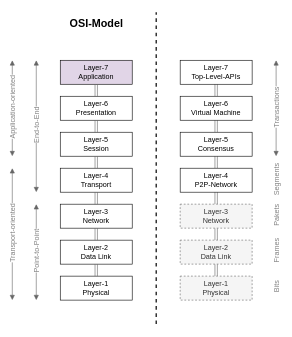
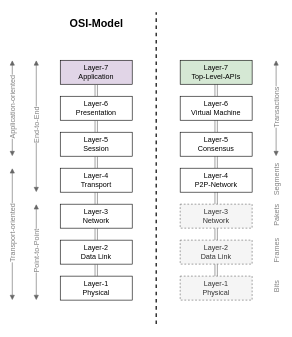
  <mxCell id="0" />
  <mxCell id="1" parent="0" />
  <mxCell id="2" value="Layer-7&lt;br&gt;Application" style="rounded=0;whiteSpace=wrap;html=1;fillColor=#e1d5e7;" parent="1" vertex="1"><mxGeometry x="100" y="100" width="120" height="40" as="geometry" /></mxCell>
  <mxCell id="3" value="Layer-6&lt;br&gt;Presentation" style="rounded=0;whiteSpace=wrap;html=1;" parent="1" vertex="1"><mxGeometry x="100" y="160" width="120" height="40" as="geometry" /></mxCell>
  <mxCell id="4" value="Layer-5&lt;br&gt;Session" style="rounded=0;whiteSpace=wrap;html=1;" parent="1" vertex="1"><mxGeometry x="100" y="220" width="120" height="40" as="geometry" /></mxCell>
  <mxCell id="5" value="Layer-4&lt;br&gt;Transport" style="rounded=0;whiteSpace=wrap;html=1;" parent="1" vertex="1"><mxGeometry x="100" y="280" width="120" height="40" as="geometry" /></mxCell>
  <mxCell id="6" value="Layer-3&lt;br&gt;Network" style="rounded=0;whiteSpace=wrap;html=1;" parent="1" vertex="1"><mxGeometry x="100" y="340" width="120" height="40" as="geometry" /></mxCell>
  <mxCell id="7" value="Layer-2&lt;br&gt;Data Link" style="rounded=0;whiteSpace=wrap;html=1;" parent="1" vertex="1"><mxGeometry x="100" y="400" width="120" height="40" as="geometry" /></mxCell>
  <mxCell id="8" value="Layer-1&lt;br&gt;Physical" style="rounded=0;whiteSpace=wrap;html=1;" parent="1" vertex="1"><mxGeometry x="100" y="460" width="120" height="40" as="geometry" /></mxCell>
  <mxCell id="9" style="edgeStyle=none;shape=link;orthogonalLoop=1;jettySize=auto;html=1;entryX=0.5;entryY=0;entryDx=0;entryDy=0;startArrow=block;strokeColor=#666666;fillColor=#f5f5f5;fontSize=18;" parent="1" source="10" target="12" edge="1"><mxGeometry relative="1" as="geometry" /></mxCell>
- <mxCell id="10" value="Layer-7&lt;br&gt;Top-Level-APIs" style="rounded=0;whiteSpace=wrap;html=1;" parent="1" vertex="1"><mxGeometry x="300" y="100" width="120" height="40" as="geometry" /></mxCell>
+ <mxCell id="10" value="Layer-7&lt;br&gt;Top-Level-APIs" style="rounded=0;whiteSpace=wrap;html=1;fillColor=#d5e8d4;" parent="1" vertex="1"><mxGeometry x="300" y="100" width="120" height="40" as="geometry" /></mxCell>
  <mxCell id="11" style="edgeStyle=none;shape=link;orthogonalLoop=1;jettySize=auto;html=1;entryX=0.5;entryY=0;entryDx=0;entryDy=0;startArrow=block;strokeColor=#666666;fillColor=#f5f5f5;fontSize=18;" parent="1" source="12" target="14" edge="1"><mxGeometry relative="1" as="geometry" /></mxCell>
  <mxCell id="12" value="Layer-6&lt;br&gt;Virtual Machine" style="rounded=0;whiteSpace=wrap;html=1;" parent="1" vertex="1"><mxGeometry x="300" y="160" width="120" height="40" as="geometry" /></mxCell>
  <mxCell id="13" style="edgeStyle=none;shape=link;orthogonalLoop=1;jettySize=auto;html=1;entryX=0.5;entryY=0;entryDx=0;entryDy=0;startArrow=block;strokeColor=#666666;fillColor=#f5f5f5;fontSize=18;" parent="1" source="14" target="16" edge="1"><mxGeometry relative="1" as="geometry" /></mxCell>
  <mxCell id="14" value="Layer-5&lt;br&gt;Consensus" style="rounded=0;whiteSpace=wrap;html=1;" parent="1" vertex="1"><mxGeometry x="300" y="220" width="120" height="40" as="geometry" /></mxCell>
  <mxCell id="15" style="edgeStyle=none;shape=link;orthogonalLoop=1;jettySize=auto;html=1;entryX=0.5;entryY=0;entryDx=0;entryDy=0;startArrow=block;strokeColor=#666666;fillColor=#f5f5f5;fontSize=18;" parent="1" source="16" target="30" edge="1"><mxGeometry relative="1" as="geometry" /></mxCell>
  <mxCell id="16" value="Layer-4&lt;br&gt;P2P-Network" style="rounded=0;whiteSpace=wrap;html=1;" parent="1" vertex="1"><mxGeometry x="300" y="280" width="120" height="40" as="geometry" /></mxCell>
  <mxCell id="17" value="" style="endArrow=block;html=1;fontColor=#828282;fillColor=#f5f5f5;strokeColor=#666666;endFill=1;startArrow=block;startFill=1;" parent="1" edge="1"><mxGeometry width="50" height="50" relative="1" as="geometry"><mxPoint x="60" y="320" as="sourcePoint" /><mxPoint x="60" y="100" as="targetPoint" /></mxGeometry></mxCell>
  <mxCell id="18" value="End-to-End" style="text;html=1;align=center;verticalAlign=middle;resizable=0;points=[];;labelBackgroundColor=#ffffff;horizontal=0;fontColor=#828282;" parent="17" vertex="1" connectable="0"><mxGeometry x="0.324" y="-4" relative="1" as="geometry"><mxPoint x="-4" y="35.5" as="offset" /></mxGeometry></mxCell>
  <mxCell id="19" value="" style="endArrow=block;html=1;fontColor=#828282;fillColor=#f5f5f5;strokeColor=#666666;startArrow=block;startFill=1;endFill=1;" parent="1" edge="1"><mxGeometry width="50" height="50" relative="1" as="geometry"><mxPoint x="60" y="500" as="sourcePoint" /><mxPoint x="60" y="340" as="targetPoint" /></mxGeometry></mxCell>
  <mxCell id="20" value="Point-to-Point" style="text;html=1;align=center;verticalAlign=middle;resizable=0;points=[];;labelBackgroundColor=#ffffff;horizontal=0;fontColor=#828282;" parent="19" vertex="1" connectable="0"><mxGeometry x="0.324" y="-4" relative="1" as="geometry"><mxPoint x="-4" y="25.5" as="offset" /></mxGeometry></mxCell>
  <mxCell id="21" value="" style="endArrow=block;html=1;fontColor=#828282;fillColor=#f5f5f5;strokeColor=#666666;startArrow=block;startFill=1;endFill=1;" parent="1" edge="1"><mxGeometry width="50" height="50" relative="1" as="geometry"><mxPoint x="20" y="260" as="sourcePoint" /><mxPoint x="20" y="100" as="targetPoint" /></mxGeometry></mxCell>
  <mxCell id="22" value="Application-oriented" style="text;html=1;align=center;verticalAlign=middle;resizable=0;points=[];;labelBackgroundColor=#ffffff;horizontal=0;fontColor=#828282;" parent="21" vertex="1" connectable="0"><mxGeometry x="0.324" y="-4" relative="1" as="geometry"><mxPoint x="-4" y="25.5" as="offset" /></mxGeometry></mxCell>
  <mxCell id="23" value="" style="endArrow=block;html=1;fontColor=#828282;fillColor=#f5f5f5;strokeColor=#666666;startArrow=block;startFill=1;endFill=1;" parent="1" edge="1"><mxGeometry width="50" height="50" relative="1" as="geometry"><mxPoint x="20" y="500" as="sourcePoint" /><mxPoint x="20" y="280" as="targetPoint" /></mxGeometry></mxCell>
  <mxCell id="24" value="Transport-oriented" style="text;html=1;align=center;verticalAlign=middle;resizable=0;points=[];;labelBackgroundColor=#ffffff;horizontal=0;fontColor=#828282;" parent="23" vertex="1" connectable="0"><mxGeometry x="0.324" y="-4" relative="1" as="geometry"><mxPoint x="-4" y="35.5" as="offset" /></mxGeometry></mxCell>
  <mxCell id="25" value="" style="endArrow=block;html=1;fontColor=#828282;fillColor=#f5f5f5;strokeColor=#666666;endFill=1;startArrow=block;startFill=1;" parent="1" edge="1"><mxGeometry width="50" height="50" relative="1" as="geometry"><mxPoint x="460" y="260" as="sourcePoint" /><mxPoint x="460" y="100" as="targetPoint" /></mxGeometry></mxCell>
  <mxCell id="26" value="Transactions" style="text;html=1;align=center;verticalAlign=middle;resizable=0;points=[];;labelBackgroundColor=#ffffff;horizontal=0;fontColor=#828282;" parent="25" vertex="1" connectable="0"><mxGeometry x="0.324" y="-4" relative="1" as="geometry"><mxPoint x="-4" y="26" as="offset" /></mxGeometry></mxCell>
  <mxCell id="27" value="" style="endArrow=none;html=1;fontColor=#828282;" parent="1" edge="1"><mxGeometry width="50" height="50" relative="1" as="geometry"><mxPoint x="460" y="320" as="sourcePoint" /><mxPoint x="460" y="280" as="targetPoint" /></mxGeometry></mxCell>
  <mxCell id="28" value="Segments" style="text;html=1;align=center;verticalAlign=middle;resizable=0;points=[];;labelBackgroundColor=#ffffff;horizontal=0;fontColor=#828282;" parent="27" vertex="1" connectable="0"><mxGeometry x="0.324" y="-4" relative="1" as="geometry"><mxPoint x="-4" y="6" as="offset" /></mxGeometry></mxCell>
  <mxCell id="29" style="edgeStyle=none;shape=link;orthogonalLoop=1;jettySize=auto;html=1;entryX=0.5;entryY=0;entryDx=0;entryDy=0;startArrow=block;strokeColor=#666666;fillColor=#f5f5f5;fontSize=18;" parent="1" source="30" target="32" edge="1"><mxGeometry relative="1" as="geometry" /></mxCell>
  <mxCell id="30" value="Layer-3&lt;br&gt;Network" style="rounded=0;whiteSpace=wrap;html=1;dashed=1;fillColor=#f5f5f5;strokeColor=#666666;fontColor=#333333;" parent="1" vertex="1"><mxGeometry x="300" y="340" width="120" height="40" as="geometry" /></mxCell>
  <mxCell id="31" style="edgeStyle=none;shape=link;orthogonalLoop=1;jettySize=auto;html=1;entryX=0.5;entryY=0;entryDx=0;entryDy=0;startArrow=block;strokeColor=#666666;fillColor=#f5f5f5;fontSize=18;" parent="1" source="32" target="33" edge="1"><mxGeometry relative="1" as="geometry" /></mxCell>
  <mxCell id="32" value="Layer-2&lt;br&gt;Data Link" style="rounded=0;whiteSpace=wrap;html=1;dashed=1;fillColor=#f5f5f5;strokeColor=#666666;fontColor=#333333;" parent="1" vertex="1"><mxGeometry x="300" y="400" width="120" height="40" as="geometry" /></mxCell>
  <mxCell id="33" value="Layer-1&lt;br&gt;Physical" style="rounded=0;whiteSpace=wrap;html=1;dashed=1;fillColor=#f5f5f5;strokeColor=#666666;fontColor=#333333;" parent="1" vertex="1"><mxGeometry x="300" y="460" width="120" height="40" as="geometry" /></mxCell>
  <mxCell id="34" value="" style="shape=link;html=1;startArrow=block;fontSize=18;entryX=0.5;entryY=1;entryDx=0;entryDy=0;fillColor=#f5f5f5;strokeColor=#666666;" parent="1" target="7" edge="1"><mxGeometry width="50" height="50" relative="1" as="geometry"><mxPoint x="160" y="460" as="sourcePoint" /><mxPoint x="10" y="570" as="targetPoint" /></mxGeometry></mxCell>
  <mxCell id="35" value="" style="shape=link;html=1;startArrow=block;fontSize=18;exitX=0.5;exitY=0;exitDx=0;exitDy=0;fillColor=#f5f5f5;strokeColor=#666666;entryX=0.5;entryY=1;entryDx=0;entryDy=0;" parent="1" source="7" target="6" edge="1"><mxGeometry width="50" height="50" relative="1" as="geometry"><mxPoint x="160" y="380" as="sourcePoint" /><mxPoint x="140" y="360" as="targetPoint" /></mxGeometry></mxCell>
  <mxCell id="36" value="" style="shape=link;html=1;startArrow=block;fontSize=18;entryX=0.5;entryY=1;entryDx=0;entryDy=0;exitX=0.5;exitY=0;exitDx=0;exitDy=0;fillColor=#f5f5f5;strokeColor=#666666;" parent="1" source="6" target="5" edge="1"><mxGeometry width="50" height="50" relative="1" as="geometry"><mxPoint x="160" y="300" as="sourcePoint" /><mxPoint x="160" y="260" as="targetPoint" /></mxGeometry></mxCell>
  <mxCell id="37" value="" style="shape=link;html=1;startArrow=block;fontSize=18;exitX=0.5;exitY=0;exitDx=0;exitDy=0;fillColor=#f5f5f5;strokeColor=#666666;entryX=0.5;entryY=1;entryDx=0;entryDy=0;" parent="1" source="5" target="4" edge="1"><mxGeometry width="50" height="50" relative="1" as="geometry"><mxPoint x="160" y="220" as="sourcePoint" /><mxPoint x="200" y="210" as="targetPoint" /></mxGeometry></mxCell>
  <mxCell id="38" value="" style="shape=link;html=1;startArrow=block;fontSize=18;exitX=0.5;exitY=0;exitDx=0;exitDy=0;fillColor=#f5f5f5;strokeColor=#666666;entryX=0.5;entryY=1;entryDx=0;entryDy=0;" parent="1" source="4" target="3" edge="1"><mxGeometry width="50" height="50" relative="1" as="geometry"><mxPoint x="160" y="140" as="sourcePoint" /><mxPoint x="180" y="130" as="targetPoint" /></mxGeometry></mxCell>
  <mxCell id="39" value="" style="shape=link;html=1;startArrow=block;fontSize=18;entryX=0.5;entryY=1;entryDx=0;entryDy=0;exitX=0.5;exitY=0;exitDx=0;exitDy=0;fillColor=#f5f5f5;strokeColor=#666666;" parent="1" source="3" target="2" edge="1"><mxGeometry width="50" height="50" relative="1" as="geometry"><mxPoint x="160" y="60" as="sourcePoint" /><mxPoint x="160" y="20" as="targetPoint" /></mxGeometry></mxCell>
  <mxCell id="40" value="" style="endArrow=none;dashed=1;html=1;strokeColor=#000000;fillColor=#f5f5f5;fontSize=18;strokeWidth=2;" parent="1" edge="1"><mxGeometry width="50" height="50" relative="1" as="geometry"><mxPoint x="260" y="540" as="sourcePoint" /><mxPoint x="260" y="20" as="targetPoint" /></mxGeometry></mxCell>
  <mxCell id="41" value="OSI-Model" style="text;html=1;align=center;verticalAlign=middle;resizable=0;points=[];;autosize=1;fontSize=18;fontColor=#000000;fontStyle=1" parent="1" vertex="1"><mxGeometry x="110" y="24" width="100" height="30" as="geometry" /></mxCell>
  <mxCell id="42" value="Pakets" style="text;html=1;align=center;verticalAlign=middle;resizable=0;points=[];;labelBackgroundColor=#ffffff;horizontal=0;fontColor=#828282;" vertex="1" connectable="0" parent="1"><mxGeometry x="465" y="365.793" as="geometry"><mxPoint x="-4" y="6" as="offset" /></mxGeometry></mxCell>
  <mxCell id="43" value="Bits" style="text;html=1;align=center;verticalAlign=middle;resizable=0;points=[];;labelBackgroundColor=#ffffff;horizontal=0;fontColor=#828282;" vertex="1" connectable="0" parent="1"><mxGeometry x="465" y="484.793" as="geometry"><mxPoint x="-4" y="6" as="offset" /></mxGeometry></mxCell>
  <mxCell id="44" value="Frames" style="text;html=1;align=center;verticalAlign=middle;resizable=0;points=[];;labelBackgroundColor=#ffffff;horizontal=0;fontColor=#828282;" vertex="1" connectable="0" parent="1"><mxGeometry x="465" y="424.793" as="geometry"><mxPoint x="-4" y="6" as="offset" /></mxGeometry></mxCell>
